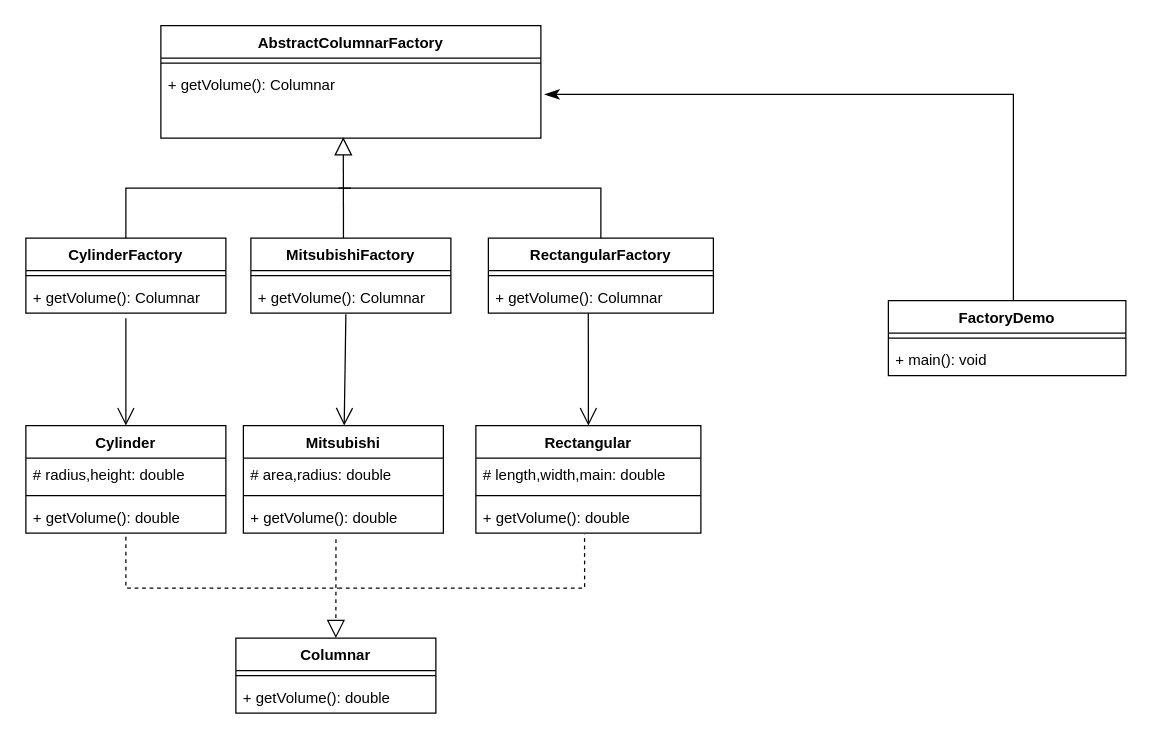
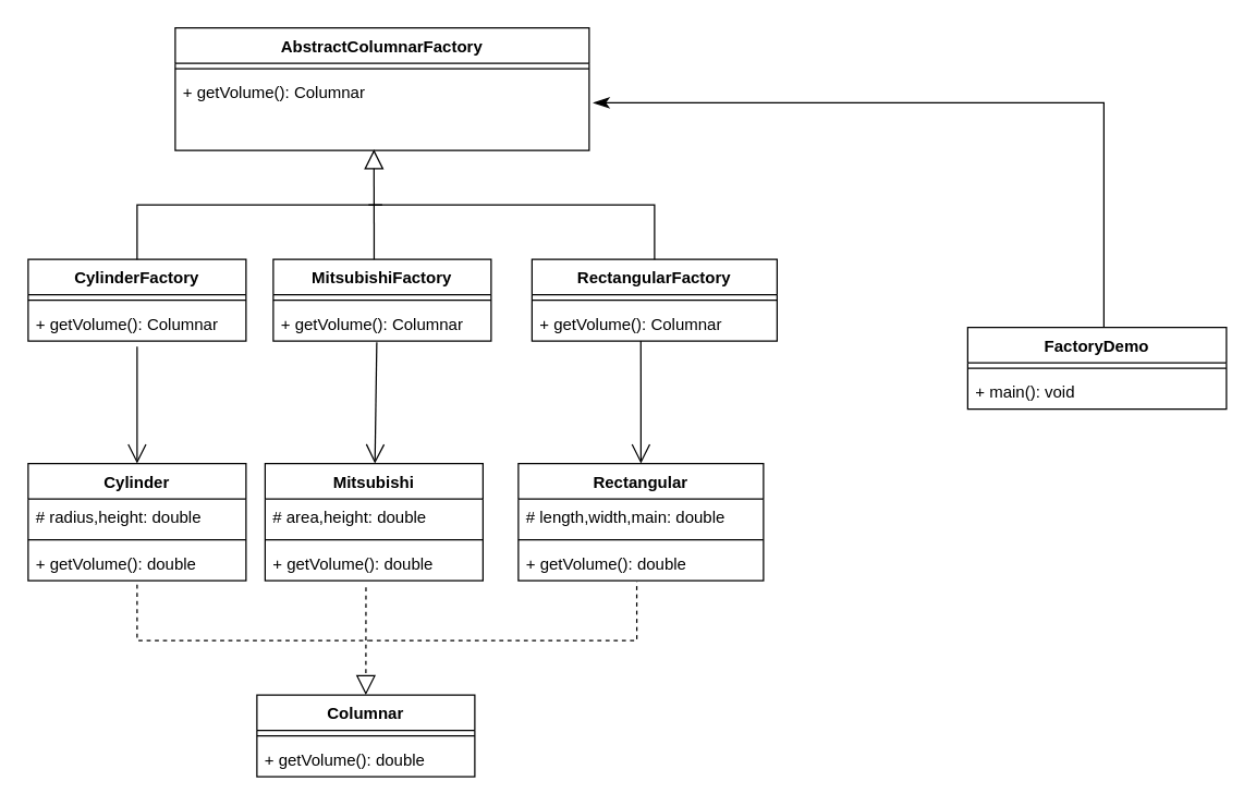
  <mxCell id="0" />
  <mxCell id="1" parent="0" />
  <mxCell id="2" value="CylinderFactory" style="swimlane;fontStyle=1;align=center;verticalAlign=top;childLayout=stackLayout;horizontal=1;startSize=26;horizontalStack=0;resizeParent=1;resizeParentMax=0;resizeLast=0;collapsible=1;marginBottom=0;" vertex="1" parent="1"><mxGeometry x="20" y="190" width="160" height="60" as="geometry" /></mxCell>
  <mxCell id="3" value="" style="line;strokeWidth=1;fillColor=none;align=left;verticalAlign=middle;spacingTop=-1;spacingLeft=3;spacingRight=3;rotatable=0;labelPosition=right;points=[];portConstraint=eastwest;strokeColor=inherit;" vertex="1" parent="2"><mxGeometry y="26" width="160" height="8" as="geometry" /></mxCell>
  <mxCell id="4" value="+ getVolume(): Columnar" style="text;strokeColor=none;fillColor=none;align=left;verticalAlign=top;spacingLeft=4;spacingRight=4;overflow=hidden;rotatable=0;points=[[0,0.5],[1,0.5]];portConstraint=eastwest;" vertex="1" parent="2"><mxGeometry y="34" width="160" height="26" as="geometry" /></mxCell>
  <mxCell id="5" value="MitsubishiFactory" style="swimlane;fontStyle=1;align=center;verticalAlign=top;childLayout=stackLayout;horizontal=1;startSize=26;horizontalStack=0;resizeParent=1;resizeParentMax=0;resizeLast=0;collapsible=1;marginBottom=0;" vertex="1" parent="1"><mxGeometry x="200" y="190" width="160" height="60" as="geometry" /></mxCell>
  <mxCell id="6" value="" style="line;strokeWidth=1;fillColor=none;align=left;verticalAlign=middle;spacingTop=-1;spacingLeft=3;spacingRight=3;rotatable=0;labelPosition=right;points=[];portConstraint=eastwest;strokeColor=inherit;" vertex="1" parent="5"><mxGeometry y="26" width="160" height="8" as="geometry" /></mxCell>
  <mxCell id="7" value="+ getVolume(): Columnar" style="text;strokeColor=none;fillColor=none;align=left;verticalAlign=top;spacingLeft=4;spacingRight=4;overflow=hidden;rotatable=0;points=[[0,0.5],[1,0.5]];portConstraint=eastwest;" vertex="1" parent="5"><mxGeometry y="34" width="160" height="26" as="geometry" /></mxCell>
  <mxCell id="8" value="RectangularFactory" style="swimlane;fontStyle=1;align=center;verticalAlign=top;childLayout=stackLayout;horizontal=1;startSize=26;horizontalStack=0;resizeParent=1;resizeParentMax=0;resizeLast=0;collapsible=1;marginBottom=0;" vertex="1" parent="1"><mxGeometry x="390" y="190" width="180" height="60" as="geometry" /></mxCell>
  <mxCell id="9" value="" style="line;strokeWidth=1;fillColor=none;align=left;verticalAlign=middle;spacingTop=-1;spacingLeft=3;spacingRight=3;rotatable=0;labelPosition=right;points=[];portConstraint=eastwest;strokeColor=inherit;" vertex="1" parent="8"><mxGeometry y="26" width="180" height="8" as="geometry" /></mxCell>
  <mxCell id="10" value="+ getVolume(): Columnar" style="text;strokeColor=none;fillColor=none;align=left;verticalAlign=top;spacingLeft=4;spacingRight=4;overflow=hidden;rotatable=0;points=[[0,0.5],[1,0.5]];portConstraint=eastwest;" vertex="1" parent="8"><mxGeometry y="34" width="180" height="26" as="geometry" /></mxCell>
  <mxCell id="11" value="AbstractColumnarFactory" style="swimlane;fontStyle=1;align=center;verticalAlign=top;childLayout=stackLayout;horizontal=1;startSize=26;horizontalStack=0;resizeParent=1;resizeParentMax=0;resizeLast=0;collapsible=1;marginBottom=0;" vertex="1" parent="1"><mxGeometry x="128" y="20" width="304" height="90" as="geometry" /></mxCell>
  <mxCell id="12" value="" style="line;strokeWidth=1;fillColor=none;align=left;verticalAlign=middle;spacingTop=-1;spacingLeft=3;spacingRight=3;rotatable=0;labelPosition=right;points=[];portConstraint=eastwest;strokeColor=inherit;" vertex="1" parent="11"><mxGeometry y="26" width="304" height="8" as="geometry" /></mxCell>
  <mxCell id="13" value="+ getVolume(): Columnar" style="text;strokeColor=none;fillColor=none;align=left;verticalAlign=top;spacingLeft=4;spacingRight=4;overflow=hidden;rotatable=0;points=[[0,0.5],[1,0.5]];portConstraint=eastwest;" vertex="1" parent="11"><mxGeometry y="34" width="304" height="56" as="geometry" /></mxCell>
  <mxCell id="14" value="" style="endArrow=block;endFill=0;endSize=12;html=1;rounded=0;exitX=0.463;exitY=0;exitDx=0;exitDy=0;exitPerimeter=0;entryX=0.48;entryY=0.987;entryDx=0;entryDy=0;entryPerimeter=0;" edge="1" parent="1" source="5" target="13"><mxGeometry width="160" relative="1" as="geometry"><mxPoint x="-50" y="150" as="sourcePoint" /><mxPoint x="274" y="100" as="targetPoint" /></mxGeometry></mxCell>
  <mxCell id="15" value="" style="endArrow=none;endFill=0;endSize=12;html=1;rounded=0;exitX=0.5;exitY=0;exitDx=0;exitDy=0;" edge="1" parent="1" source="8"><mxGeometry width="160" relative="1" as="geometry"><mxPoint x="370" y="160" as="sourcePoint" /><mxPoint x="270" y="150" as="targetPoint" /><Array as="points"><mxPoint x="480" y="150" /></Array></mxGeometry></mxCell>
  <mxCell id="16" value="" style="endArrow=none;endFill=0;endSize=12;html=1;rounded=0;exitX=0.5;exitY=0;exitDx=0;exitDy=0;" edge="1" parent="1"><mxGeometry width="160" relative="1" as="geometry"><mxPoint x="100" y="190" as="sourcePoint" /><mxPoint x="280" y="150" as="targetPoint" /><Array as="points"><mxPoint x="100" y="150" /></Array></mxGeometry></mxCell>
  <mxCell id="17" value="" style="edgeStyle=orthogonalEdgeStyle;rounded=0;orthogonalLoop=1;jettySize=auto;html=1;endArrow=classicThin;endFill=1;exitX=0.5;exitY=0;exitDx=0;exitDy=0;entryX=1.01;entryY=0.375;entryDx=0;entryDy=0;entryPerimeter=0;endSize=9;" edge="1" parent="1" source="18" target="13"><mxGeometry relative="1" as="geometry"><mxPoint x="700" y="10" as="targetPoint" /><Array as="points"><mxPoint x="810" y="240" /><mxPoint x="810" y="75" /></Array></mxGeometry></mxCell>
  <mxCell id="18" value="FactoryDemo" style="swimlane;fontStyle=1;align=center;verticalAlign=top;childLayout=stackLayout;horizontal=1;startSize=26;horizontalStack=0;resizeParent=1;resizeParentMax=0;resizeLast=0;collapsible=1;marginBottom=0;" vertex="1" parent="1"><mxGeometry x="710" y="240" width="190" height="60" as="geometry" /></mxCell>
  <mxCell id="19" value="" style="line;strokeWidth=1;fillColor=none;align=left;verticalAlign=middle;spacingTop=-1;spacingLeft=3;spacingRight=3;rotatable=0;labelPosition=right;points=[];portConstraint=eastwest;strokeColor=inherit;" vertex="1" parent="18"><mxGeometry y="26" width="190" height="8" as="geometry" /></mxCell>
  <mxCell id="20" value="+ main(): void" style="text;strokeColor=none;fillColor=none;align=left;verticalAlign=top;spacingLeft=4;spacingRight=4;overflow=hidden;rotatable=0;points=[[0,0.5],[1,0.5]];portConstraint=eastwest;" vertex="1" parent="18"><mxGeometry y="34" width="190" height="26" as="geometry" /></mxCell>
  <mxCell id="21" value="Cylinder" style="swimlane;fontStyle=1;align=center;verticalAlign=top;childLayout=stackLayout;horizontal=1;startSize=26;horizontalStack=0;resizeParent=1;resizeParentMax=0;resizeLast=0;collapsible=1;marginBottom=0;" vertex="1" parent="1"><mxGeometry x="20" y="340" width="160" height="86" as="geometry" /></mxCell>
  <mxCell id="22" value="# radius,height: double" style="text;strokeColor=none;fillColor=none;align=left;verticalAlign=top;spacingLeft=4;spacingRight=4;overflow=hidden;rotatable=0;points=[[0,0.5],[1,0.5]];portConstraint=eastwest;" vertex="1" parent="21"><mxGeometry y="26" width="160" height="26" as="geometry" /></mxCell>
  <mxCell id="23" value="" style="line;strokeWidth=1;fillColor=none;align=left;verticalAlign=middle;spacingTop=-1;spacingLeft=3;spacingRight=3;rotatable=0;labelPosition=right;points=[];portConstraint=eastwest;strokeColor=inherit;" vertex="1" parent="21"><mxGeometry y="52" width="160" height="8" as="geometry" /></mxCell>
  <mxCell id="24" value="+ getVolume(): double" style="text;strokeColor=none;fillColor=none;align=left;verticalAlign=top;spacingLeft=4;spacingRight=4;overflow=hidden;rotatable=0;points=[[0,0.5],[1,0.5]];portConstraint=eastwest;" vertex="1" parent="21"><mxGeometry y="60" width="160" height="26" as="geometry" /></mxCell>
  <mxCell id="25" value="" style="endArrow=open;endFill=1;endSize=12;html=1;rounded=0;exitX=0.5;exitY=1.154;exitDx=0;exitDy=0;exitPerimeter=0;entryX=0.5;entryY=0;entryDx=0;entryDy=0;" edge="1" parent="1" source="4" target="21"><mxGeometry width="160" relative="1" as="geometry"><mxPoint x="70" y="320" as="sourcePoint" /><mxPoint x="230" y="320" as="targetPoint" /></mxGeometry></mxCell>
  <mxCell id="26" value="Mitsubishi" style="swimlane;fontStyle=1;align=center;verticalAlign=top;childLayout=stackLayout;horizontal=1;startSize=26;horizontalStack=0;resizeParent=1;resizeParentMax=0;resizeLast=0;collapsible=1;marginBottom=0;" vertex="1" parent="1"><mxGeometry x="194" y="340" width="160" height="86" as="geometry" /></mxCell>
- <mxCell id="27" value="# area,radius: double" style="text;strokeColor=none;fillColor=none;align=left;verticalAlign=top;spacingLeft=4;spacingRight=4;overflow=hidden;rotatable=0;points=[[0,0.5],[1,0.5]];portConstraint=eastwest;" vertex="1" parent="26"><mxGeometry y="26" width="160" height="26" as="geometry" /></mxCell>
+ <mxCell id="27" value="# area,height: double" style="text;strokeColor=none;fillColor=none;align=left;verticalAlign=top;spacingLeft=4;spacingRight=4;overflow=hidden;rotatable=0;points=[[0,0.5],[1,0.5]];portConstraint=eastwest;" vertex="1" parent="26"><mxGeometry y="26" width="160" height="26" as="geometry" /></mxCell>
  <mxCell id="28" value="" style="line;strokeWidth=1;fillColor=none;align=left;verticalAlign=middle;spacingTop=-1;spacingLeft=3;spacingRight=3;rotatable=0;labelPosition=right;points=[];portConstraint=eastwest;strokeColor=inherit;" vertex="1" parent="26"><mxGeometry y="52" width="160" height="8" as="geometry" /></mxCell>
  <mxCell id="29" value="+ getVolume(): double" style="text;strokeColor=none;fillColor=none;align=left;verticalAlign=top;spacingLeft=4;spacingRight=4;overflow=hidden;rotatable=0;points=[[0,0.5],[1,0.5]];portConstraint=eastwest;" vertex="1" parent="26"><mxGeometry y="60" width="160" height="26" as="geometry" /></mxCell>
  <mxCell id="30" value="Rectangular" style="swimlane;fontStyle=1;align=center;verticalAlign=top;childLayout=stackLayout;horizontal=1;startSize=26;horizontalStack=0;resizeParent=1;resizeParentMax=0;resizeLast=0;collapsible=1;marginBottom=0;" vertex="1" parent="1"><mxGeometry x="380" y="340" width="180" height="86" as="geometry" /></mxCell>
  <mxCell id="31" value="# length,width,main: double" style="text;strokeColor=none;fillColor=none;align=left;verticalAlign=top;spacingLeft=4;spacingRight=4;overflow=hidden;rotatable=0;points=[[0,0.5],[1,0.5]];portConstraint=eastwest;" vertex="1" parent="30"><mxGeometry y="26" width="180" height="26" as="geometry" /></mxCell>
  <mxCell id="32" value="" style="line;strokeWidth=1;fillColor=none;align=left;verticalAlign=middle;spacingTop=-1;spacingLeft=3;spacingRight=3;rotatable=0;labelPosition=right;points=[];portConstraint=eastwest;strokeColor=inherit;" vertex="1" parent="30"><mxGeometry y="52" width="180" height="8" as="geometry" /></mxCell>
  <mxCell id="33" value="+ getVolume(): double" style="text;strokeColor=none;fillColor=none;align=left;verticalAlign=top;spacingLeft=4;spacingRight=4;overflow=hidden;rotatable=0;points=[[0,0.5],[1,0.5]];portConstraint=eastwest;" vertex="1" parent="30"><mxGeometry y="60" width="180" height="26" as="geometry" /></mxCell>
  <mxCell id="34" value="" style="endArrow=open;endFill=1;endSize=12;html=1;rounded=0;exitX=0.444;exitY=1;exitDx=0;exitDy=0;exitPerimeter=0;entryX=0.5;entryY=0;entryDx=0;entryDy=0;" edge="1" parent="1" source="10" target="30"><mxGeometry width="160" relative="1" as="geometry"><mxPoint x="470" y="254.004" as="sourcePoint" /><mxPoint x="470" y="320" as="targetPoint" /><Array as="points"><mxPoint x="470" y="290" /></Array></mxGeometry></mxCell>
  <mxCell id="35" value="" style="endArrow=open;endFill=1;endSize=12;html=1;rounded=0;exitX=0.475;exitY=1.038;exitDx=0;exitDy=0;exitPerimeter=0;" edge="1" parent="1" source="7" target="26"><mxGeometry width="160" relative="1" as="geometry"><mxPoint x="279.5" y="254.004" as="sourcePoint" /><mxPoint x="276" y="340" as="targetPoint" /></mxGeometry></mxCell>
  <mxCell id="36" value="Columnar" style="swimlane;fontStyle=1;align=center;verticalAlign=top;childLayout=stackLayout;horizontal=1;startSize=26;horizontalStack=0;resizeParent=1;resizeParentMax=0;resizeLast=0;collapsible=1;marginBottom=0;" vertex="1" parent="1"><mxGeometry x="188" y="510" width="160" height="60" as="geometry" /></mxCell>
  <mxCell id="37" value="" style="line;strokeWidth=1;fillColor=none;align=left;verticalAlign=middle;spacingTop=-1;spacingLeft=3;spacingRight=3;rotatable=0;labelPosition=right;points=[];portConstraint=eastwest;strokeColor=inherit;" vertex="1" parent="36"><mxGeometry y="26" width="160" height="8" as="geometry" /></mxCell>
  <mxCell id="38" value="+ getVolume(): double" style="text;strokeColor=none;fillColor=none;align=left;verticalAlign=top;spacingLeft=4;spacingRight=4;overflow=hidden;rotatable=0;points=[[0,0.5],[1,0.5]];portConstraint=eastwest;" vertex="1" parent="36"><mxGeometry y="34" width="160" height="26" as="geometry" /></mxCell>
  <mxCell id="39" value="" style="endArrow=block;dashed=1;endFill=0;endSize=12;html=1;rounded=0;exitX=0.463;exitY=1.192;exitDx=0;exitDy=0;exitPerimeter=0;entryX=0.5;entryY=0;entryDx=0;entryDy=0;" edge="1" parent="1" source="29" target="36"><mxGeometry width="160" relative="1" as="geometry"><mxPoint x="60" y="450" as="sourcePoint" /><mxPoint x="220" y="450" as="targetPoint" /><Array as="points" /></mxGeometry></mxCell>
  <mxCell id="40" value="" style="endArrow=none;dashed=1;endFill=0;endSize=12;html=1;rounded=0;strokeWidth=1;exitX=0.5;exitY=1.115;exitDx=0;exitDy=0;exitPerimeter=0;" edge="1" parent="1" source="24"><mxGeometry width="160" relative="1" as="geometry"><mxPoint x="60" y="470" as="sourcePoint" /><mxPoint x="270" y="470" as="targetPoint" /><Array as="points"><mxPoint x="100" y="470" /></Array></mxGeometry></mxCell>
  <mxCell id="41" value="" style="endArrow=none;dashed=1;endFill=0;endSize=12;html=1;rounded=0;strokeWidth=1;entryX=0.483;entryY=1.038;entryDx=0;entryDy=0;entryPerimeter=0;" edge="1" parent="1" target="33"><mxGeometry width="160" relative="1" as="geometry"><mxPoint x="270" y="470" as="sourcePoint" /><mxPoint x="510" y="460" as="targetPoint" /><Array as="points"><mxPoint x="467" y="470" /></Array></mxGeometry></mxCell>
